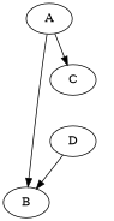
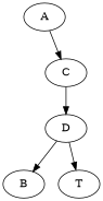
  digraph {
    A
    B
    C
    D
-   A -> B
+   T
    A -> C
+   C -> D
    D -> B
+   D -> T
  }
